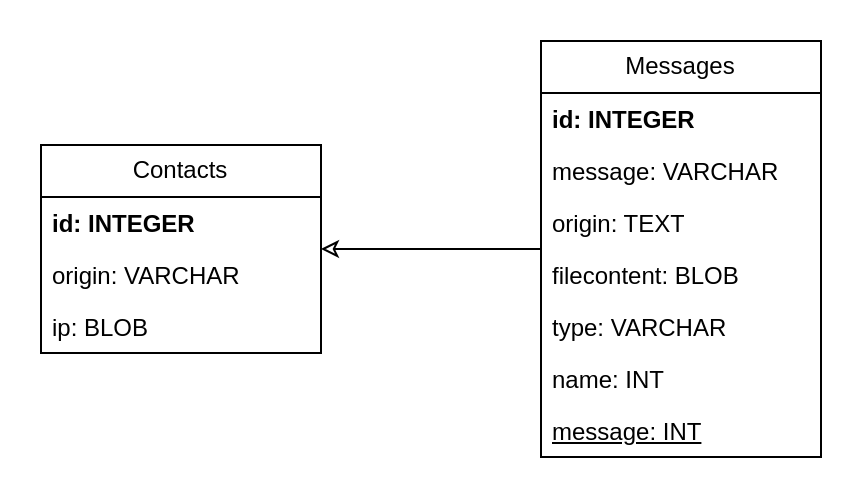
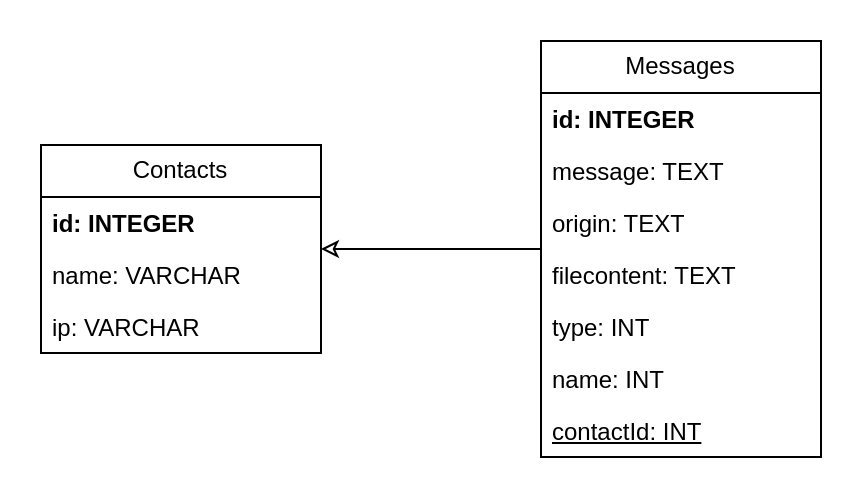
  <mxCell id="0" />
  <mxCell id="1" parent="0" />
  <mxCell id="2" value="Contacts" style="swimlane;fontStyle=0;childLayout=stackLayout;horizontal=1;startSize=26;fillColor=none;horizontalStack=0;resizeParent=1;resizeParentMax=0;resizeLast=0;collapsible=1;marginBottom=0;whiteSpace=wrap;html=1;" parent="1" vertex="1"><mxGeometry x="20" y="72" width="140" height="104" as="geometry" /></mxCell>
  <mxCell id="3" value="id: INTEGER" style="text;strokeColor=none;fillColor=none;align=left;verticalAlign=top;spacingLeft=4;spacingRight=4;overflow=hidden;rotatable=0;points=[[0,0.5],[1,0.5]];portConstraint=eastwest;whiteSpace=wrap;html=1;fontStyle=1" parent="2" vertex="1"><mxGeometry y="26" width="140" height="26" as="geometry" /></mxCell>
- <mxCell id="4" value="origin: VARCHAR" style="text;strokeColor=none;fillColor=none;align=left;verticalAlign=top;spacingLeft=4;spacingRight=4;overflow=hidden;rotatable=0;points=[[0,0.5],[1,0.5]];portConstraint=eastwest;whiteSpace=wrap;html=1;" parent="2" vertex="1"><mxGeometry y="52" width="140" height="26" as="geometry" /></mxCell>
- <mxCell id="5" value="ip: BLOB" style="text;strokeColor=none;fillColor=none;align=left;verticalAlign=top;spacingLeft=4;spacingRight=4;overflow=hidden;rotatable=0;points=[[0,0.5],[1,0.5]];portConstraint=eastwest;whiteSpace=wrap;html=1;" parent="2" vertex="1"><mxGeometry y="78" width="140" height="26" as="geometry" /></mxCell>
+ <mxCell id="4" value="name: VARCHAR" style="text;strokeColor=none;fillColor=none;align=left;verticalAlign=top;spacingLeft=4;spacingRight=4;overflow=hidden;rotatable=0;points=[[0,0.5],[1,0.5]];portConstraint=eastwest;whiteSpace=wrap;html=1;" parent="2" vertex="1"><mxGeometry y="52" width="140" height="26" as="geometry" /></mxCell>
+ <mxCell id="5" value="ip: VARCHAR" style="text;strokeColor=none;fillColor=none;align=left;verticalAlign=top;spacingLeft=4;spacingRight=4;overflow=hidden;rotatable=0;points=[[0,0.5],[1,0.5]];portConstraint=eastwest;whiteSpace=wrap;html=1;" parent="2" vertex="1"><mxGeometry y="78" width="140" height="26" as="geometry" /></mxCell>
  <mxCell id="6" value="Messages" style="swimlane;fontStyle=0;childLayout=stackLayout;horizontal=1;startSize=26;fillColor=none;horizontalStack=0;resizeParent=1;resizeParentMax=0;resizeLast=0;collapsible=1;marginBottom=0;whiteSpace=wrap;html=1;" parent="1" vertex="1"><mxGeometry x="270" y="20" width="140" height="208" as="geometry" /></mxCell>
  <mxCell id="7" value="&lt;b&gt;id: INTEGER&lt;br&gt;&lt;/b&gt;" style="text;strokeColor=none;fillColor=none;align=left;verticalAlign=top;spacingLeft=4;spacingRight=4;overflow=hidden;rotatable=0;points=[[0,0.5],[1,0.5]];portConstraint=eastwest;whiteSpace=wrap;html=1;" parent="6" vertex="1"><mxGeometry y="26" width="140" height="26" as="geometry" /></mxCell>
- <mxCell id="8" value="message: VARCHAR" style="text;strokeColor=none;fillColor=none;align=left;verticalAlign=top;spacingLeft=4;spacingRight=4;overflow=hidden;rotatable=0;points=[[0,0.5],[1,0.5]];portConstraint=eastwest;whiteSpace=wrap;html=1;" parent="6" vertex="1"><mxGeometry y="52" width="140" height="26" as="geometry" /></mxCell>
+ <mxCell id="8" value="message: TEXT" style="text;strokeColor=none;fillColor=none;align=left;verticalAlign=top;spacingLeft=4;spacingRight=4;overflow=hidden;rotatable=0;points=[[0,0.5],[1,0.5]];portConstraint=eastwest;whiteSpace=wrap;html=1;" parent="6" vertex="1"><mxGeometry y="52" width="140" height="26" as="geometry" /></mxCell>
  <mxCell id="9" value="origin: TEXT" style="text;strokeColor=none;fillColor=none;align=left;verticalAlign=top;spacingLeft=4;spacingRight=4;overflow=hidden;rotatable=0;points=[[0,0.5],[1,0.5]];portConstraint=eastwest;whiteSpace=wrap;html=1;" parent="6" vertex="1"><mxGeometry y="78" width="140" height="26" as="geometry" /></mxCell>
- <mxCell id="10" value="filecontent: BLOB" style="text;strokeColor=none;fillColor=none;align=left;verticalAlign=top;spacingLeft=4;spacingRight=4;overflow=hidden;rotatable=0;points=[[0,0.5],[1,0.5]];portConstraint=eastwest;whiteSpace=wrap;html=1;" parent="6" vertex="1"><mxGeometry y="104" width="140" height="26" as="geometry" /></mxCell>
- <mxCell id="11" value="type: VARCHAR" style="text;strokeColor=none;fillColor=none;align=left;verticalAlign=top;spacingLeft=4;spacingRight=4;overflow=hidden;rotatable=0;points=[[0,0.5],[1,0.5]];portConstraint=eastwest;whiteSpace=wrap;html=1;" parent="6" vertex="1"><mxGeometry y="130" width="140" height="26" as="geometry" /></mxCell>
+ <mxCell id="10" value="filecontent: TEXT" style="text;strokeColor=none;fillColor=none;align=left;verticalAlign=top;spacingLeft=4;spacingRight=4;overflow=hidden;rotatable=0;points=[[0,0.5],[1,0.5]];portConstraint=eastwest;whiteSpace=wrap;html=1;" parent="6" vertex="1"><mxGeometry y="104" width="140" height="26" as="geometry" /></mxCell>
+ <mxCell id="11" value="type: INT" style="text;strokeColor=none;fillColor=none;align=left;verticalAlign=top;spacingLeft=4;spacingRight=4;overflow=hidden;rotatable=0;points=[[0,0.5],[1,0.5]];portConstraint=eastwest;whiteSpace=wrap;html=1;" parent="6" vertex="1"><mxGeometry y="130" width="140" height="26" as="geometry" /></mxCell>
  <mxCell id="12" value="name: INT" style="text;strokeColor=none;fillColor=none;align=left;verticalAlign=top;spacingLeft=4;spacingRight=4;overflow=hidden;rotatable=0;points=[[0,0.5],[1,0.5]];portConstraint=eastwest;whiteSpace=wrap;html=1;" parent="6" vertex="1"><mxGeometry y="156" width="140" height="26" as="geometry" /></mxCell>
- <mxCell id="13" value="&lt;u&gt;message: INT&lt;/u&gt;" style="text;strokeColor=none;fillColor=none;align=left;verticalAlign=top;spacingLeft=4;spacingRight=4;overflow=hidden;rotatable=0;points=[[0,0.5],[1,0.5]];portConstraint=eastwest;whiteSpace=wrap;html=1;" parent="6" vertex="1"><mxGeometry y="182" width="140" height="26" as="geometry" /></mxCell>
+ <mxCell id="13" value="&lt;u&gt;contactId: INT&lt;/u&gt;" style="text;strokeColor=none;fillColor=none;align=left;verticalAlign=top;spacingLeft=4;spacingRight=4;overflow=hidden;rotatable=0;points=[[0,0.5],[1,0.5]];portConstraint=eastwest;whiteSpace=wrap;html=1;" parent="6" vertex="1"><mxGeometry y="182" width="140" height="26" as="geometry" /></mxCell>
  <mxCell id="14" style="edgeStyle=orthogonalEdgeStyle;rounded=0;orthogonalLoop=1;jettySize=auto;html=1;endArrow=classic;endFill=0;" parent="1" source="6" target="2" edge="1"><mxGeometry relative="1" as="geometry" /></mxCell>
